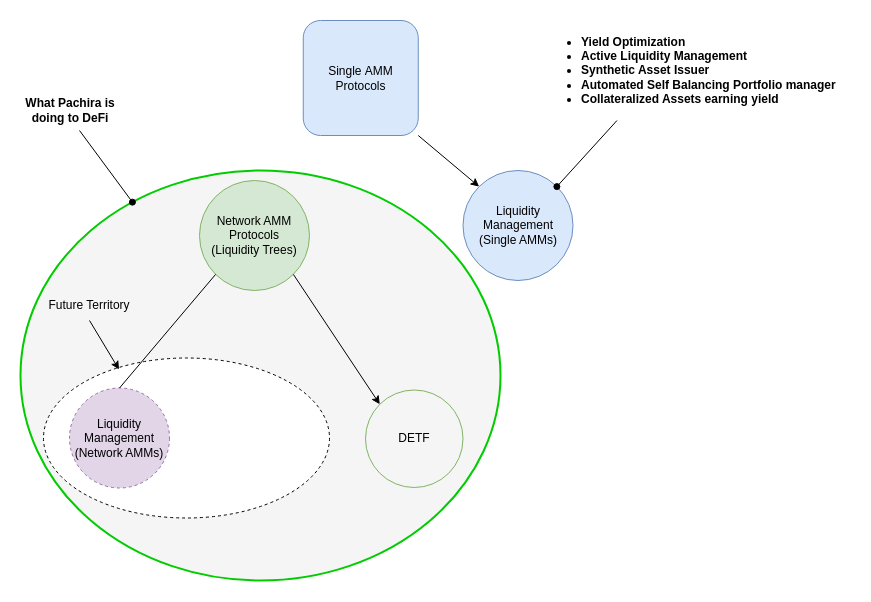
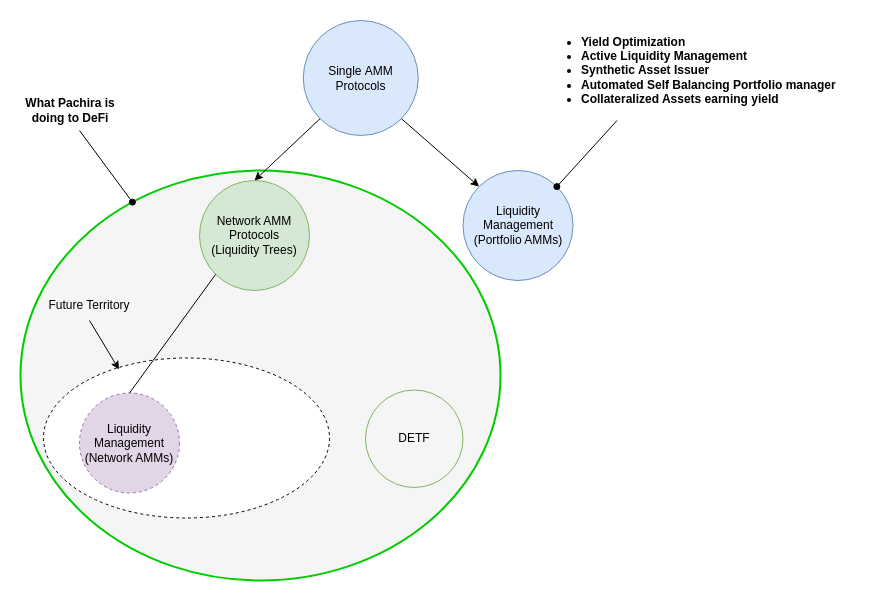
  <mxCell id="0" />
  <mxCell id="1" parent="0" />
  <mxCell id="2" value="" style="ellipse;whiteSpace=wrap;html=1;fillColor=#f5f5f5;strokeColor=#00CC00;fontColor=#333333;strokeWidth=2;" vertex="1" parent="1"><mxGeometry x="20" y="170" width="480" height="410" as="geometry" /></mxCell>
  <mxCell id="3" value="" style="ellipse;whiteSpace=wrap;html=1;dashed=1;" parent="1" vertex="1"><mxGeometry x="43" y="357.5" width="286" height="160" as="geometry" /></mxCell>
- <mxCell id="4" value="Single&amp;nbsp;AMM&lt;br&gt;Protocols" style="whiteSpace=wrap;html=1;aspect=fixed;fillColor=#dae8fc;strokeColor=#6c8ebf;rounded=1;" parent="1" vertex="1"><mxGeometry x="302.75" y="20" width="115" height="115" as="geometry" /></mxCell>
+ <mxCell id="4" value="Single&amp;nbsp;AMM&lt;br&gt;Protocols" style="ellipse;whiteSpace=wrap;html=1;aspect=fixed;fillColor=#dae8fc;strokeColor=#6c8ebf;" parent="1" vertex="1"><mxGeometry x="302.75" y="20" width="115" height="115" as="geometry" /></mxCell>
  <mxCell id="5" value="Network AMM&lt;br&gt;Protocols&lt;br&gt;(Liquidity Trees)" style="ellipse;whiteSpace=wrap;html=1;aspect=fixed;fillColor=#d5e8d4;strokeColor=#82b366;" parent="1" vertex="1"><mxGeometry x="199" y="180" width="110" height="110" as="geometry" /></mxCell>
- <mxCell id="6" value="Liquidity Management&lt;br&gt;(Single AMMs)" style="ellipse;whiteSpace=wrap;html=1;aspect=fixed;fillColor=#dae8fc;strokeColor=#6c8ebf;" parent="1" vertex="1"><mxGeometry x="462.5" y="170" width="110" height="110" as="geometry" /></mxCell>
+ <mxCell id="6" value="Liquidity Management&lt;br&gt;(Portfolio AMMs)" style="ellipse;whiteSpace=wrap;html=1;aspect=fixed;fillColor=#dae8fc;strokeColor=#6c8ebf;" parent="1" vertex="1"><mxGeometry x="462.5" y="170" width="110" height="110" as="geometry" /></mxCell>
  <mxCell id="7" value="DETF" style="ellipse;whiteSpace=wrap;html=1;aspect=fixed;fillColor=#f5f5f5;strokeColor=#82b366;" parent="1" vertex="1"><mxGeometry x="365" y="389.5" width="97.5" height="97.5" as="geometry" /></mxCell>
- <mxCell id="9" value="" style="endArrow=classic;html=1;rounded=0;entryX=0;entryY=0;entryDx=0;entryDy=0;exitX=1;exitY=1;exitDx=0;exitDy=0;" parent="1" source="5" target="7" edge="1"><mxGeometry width="50" height="50" relative="1" as="geometry"><mxPoint x="49" y="270" as="sourcePoint" /><mxPoint x="99" y="220" as="targetPoint" /></mxGeometry></mxCell>
+ <mxCell id="8" value="" style="endArrow=classic;html=1;rounded=0;exitX=0;exitY=1;exitDx=0;exitDy=0;entryX=0.5;entryY=0;entryDx=0;entryDy=0;" parent="1" source="4" target="5" edge="1"><mxGeometry width="50" height="50" relative="1" as="geometry"><mxPoint x="179" y="90" as="sourcePoint" /><mxPoint x="149" y="190" as="targetPoint" /></mxGeometry></mxCell>
  <mxCell id="10" value="" style="endArrow=classic;html=1;rounded=0;exitX=1;exitY=1;exitDx=0;exitDy=0;entryX=0;entryY=0;entryDx=0;entryDy=0;" parent="1" source="4" target="6" edge="1"><mxGeometry width="50" height="50" relative="1" as="geometry"><mxPoint x="499" y="110" as="sourcePoint" /><mxPoint x="549" y="60" as="targetPoint" /></mxGeometry></mxCell>
- <mxCell id="11" value="Liquidity Management&lt;br style=&quot;border-color: var(--border-color);&quot;&gt;(Network AMMs)" style="ellipse;whiteSpace=wrap;html=1;aspect=fixed;dashed=1;fillColor=#e1d5e7;strokeColor=#9673a6;" parent="1" vertex="1"><mxGeometry x="69" y="387.5" width="100" height="100" as="geometry" /></mxCell>
+ <mxCell id="11" value="Liquidity Management&lt;br style=&quot;border-color: var(--border-color);&quot;&gt;(Network AMMs)" style="ellipse;whiteSpace=wrap;html=1;aspect=fixed;dashed=1;fillColor=#e1d5e7;strokeColor=#9673a6;" parent="1" vertex="1"><mxGeometry x="79" y="392.5" width="100" height="100" as="geometry" /></mxCell>
  <mxCell id="12" value="" style="endArrow=none;html=1;rounded=0;exitX=0;exitY=1;exitDx=0;exitDy=0;entryX=0.5;entryY=0;entryDx=0;entryDy=0;" parent="1" source="5" target="11" edge="1"><mxGeometry width="50" height="50" relative="1" as="geometry"><mxPoint x="69" y="230" as="sourcePoint" /><mxPoint x="119" y="180" as="targetPoint" /></mxGeometry></mxCell>
  <mxCell id="13" value="&lt;ul&gt;&lt;li&gt;&lt;b&gt;Yield Optimization&lt;/b&gt;&lt;/li&gt;&lt;li&gt;&lt;b&gt;Active Liquidity Management&lt;/b&gt;&lt;/li&gt;&lt;li&gt;&lt;b&gt;Synthetic Asset Issuer&lt;/b&gt;&lt;/li&gt;&lt;li&gt;&lt;b&gt;Automated Self Balancing Portfolio manager&lt;/b&gt;&lt;/li&gt;&lt;li&gt;&lt;b&gt;Collateralized Assets earning yield&lt;/b&gt;&lt;/li&gt;&lt;/ul&gt;" style="text;html=1;strokeColor=none;fillColor=none;align=left;verticalAlign=middle;whiteSpace=wrap;rounded=0;" parent="1" vertex="1"><mxGeometry x="539" y="20" width="310" height="100" as="geometry" /></mxCell>
  <mxCell id="14" value="" style="endArrow=oval;html=1;rounded=0;entryX=1;entryY=0;entryDx=0;entryDy=0;endFill=1;exitX=0.25;exitY=1;exitDx=0;exitDy=0;" parent="1" source="13" target="6" edge="1"><mxGeometry width="50" height="50" relative="1" as="geometry"><mxPoint x="649" y="30" as="sourcePoint" /><mxPoint x="519" y="30" as="targetPoint" /></mxGeometry></mxCell>
  <mxCell id="15" value="" style="endArrow=classic;html=1;rounded=0;entryX=0.264;entryY=0.072;entryDx=0;entryDy=0;exitX=0.5;exitY=1;exitDx=0;exitDy=0;entryPerimeter=0;" parent="1" source="16" target="3" edge="1"><mxGeometry width="50" height="50" relative="1" as="geometry"><mxPoint x="29" y="300" as="sourcePoint" /><mxPoint x="109" y="240" as="targetPoint" /></mxGeometry></mxCell>
  <mxCell id="16" value="Future Territory" style="text;html=1;strokeColor=none;fillColor=none;align=center;verticalAlign=middle;whiteSpace=wrap;rounded=0;" parent="1" vertex="1"><mxGeometry x="39" y="290" width="100" height="30" as="geometry" /></mxCell>
  <mxCell id="17" value="" style="endArrow=oval;html=1;rounded=0;endFill=1;" edge="1" parent="1" target="2"><mxGeometry width="50" height="50" relative="1" as="geometry"><mxPoint x="79" y="130" as="sourcePoint" /><mxPoint x="139" y="90" as="targetPoint" /></mxGeometry></mxCell>
  <mxCell id="18" value="What Pachira is doing to DeFi" style="text;html=1;strokeColor=none;fillColor=none;align=center;verticalAlign=middle;whiteSpace=wrap;rounded=0;fontStyle=1" vertex="1" parent="1"><mxGeometry x="20" y="100" width="100" height="20" as="geometry" /></mxCell>
